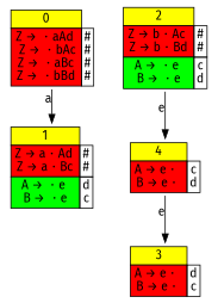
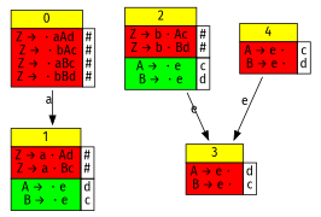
  digraph {
    fontname="Fira Sans"
    node [fontname="Fira Sans" shape=plaintext]
    edge [fontname="Fira Sans" xlabel=e]
    n1 [label=<             <TABLE BORDER="0" CELLBORDER="1" CELLSPACING="0">             <TR><TD bgcolor="yellow">0</TD></TR>             <TR><TD bgcolor="red">Z &rarr; ・aAd <br/> Z &rarr; ・bAc<br/> Z &rarr; ・aBc <br/> Z &rarr; ・bBd </TD><TD>#<br/>#<br/>#<br/>#<br/></TD></TR>             </TABLE>>]
    n2 [label=<             <TABLE BORDER="0" CELLBORDER="1" CELLSPACING="0">             <TR><TD bgcolor="yellow">1</TD></TR>             <TR><TD bgcolor="red">Z &rarr; a・Ad <br/> Z &rarr; a・Bc </TD><TD>#<br/>#</TD></TR>             <TR><TD bgcolor="green">A &rarr; ・e <br/> B &rarr; ・e </TD><TD>d<br/>c</TD></TR>             </TABLE>>]
    n3 [label=<             <TABLE BORDER="0" CELLBORDER="1" CELLSPACING="0">             <TR><TD bgcolor="yellow">2</TD></TR>             <TR><TD bgcolor="red">Z &rarr; b・Ac <br/> Z &rarr; b・Bd </TD><TD>#<br/>#</TD></TR>             <TR><TD bgcolor="green">A &rarr; ・e <br/> B &rarr; ・e </TD><TD>c<br/>d</TD></TR>             </TABLE>>]
    n4 [label=<             <TABLE BORDER="0" CELLBORDER="1" CELLSPACING="0">             <TR><TD bgcolor="yellow">4</TD></TR>             <TR><TD bgcolor="red">A &rarr; e・ <br/> B &rarr; e・ </TD><TD>c<br/>d</TD></TR>             </TABLE>>]
    n5 [label=<             <TABLE BORDER="0" CELLBORDER="1" CELLSPACING="0">             <TR><TD bgcolor="yellow">3</TD></TR>             <TR><TD bgcolor="red">A &rarr; e・ <br/> B &rarr; e・ </TD><TD>d<br/>c</TD></TR>             </TABLE>>]
    n1 -> n2 [xlabel=a]
-   n3 -> n4
+   n3 -> n5
    n4 -> n5
  }
